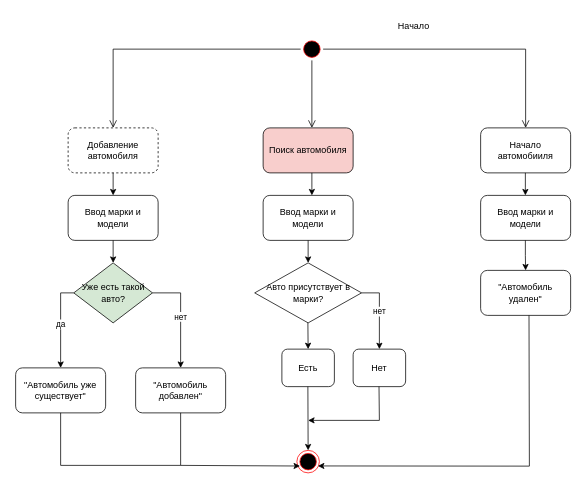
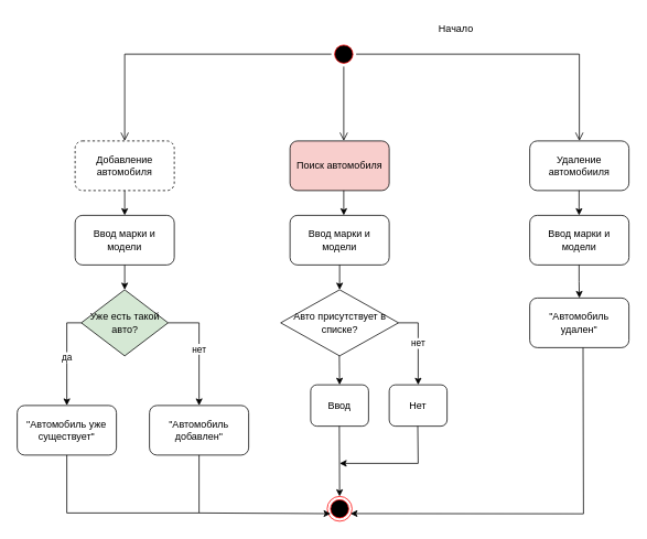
  <mxCell id="0" />
  <mxCell id="1" parent="0" />
  <mxCell id="2" value="" style="ellipse;html=1;shape=endState;fillColor=#000000;strokeColor=#ff0000;" parent="1" vertex="1"><mxGeometry x="395" y="600" width="30" height="30" as="geometry" /></mxCell>
  <mxCell id="3" value="" style="ellipse;html=1;shape=startState;fillColor=#000000;strokeColor=#ff0000;" parent="1" vertex="1"><mxGeometry x="400" y="50" width="30" height="30" as="geometry" /></mxCell>
  <mxCell id="4" value="" style="edgeStyle=orthogonalEdgeStyle;html=1;verticalAlign=bottom;endArrow=open;endSize=8;strokeColor=#000000;rounded=0;entryX=0.5;entryY=0;entryDx=0;entryDy=0;" parent="1" source="3" target="6" edge="1"><mxGeometry relative="1" as="geometry"><mxPoint x="415" y="140" as="targetPoint" /></mxGeometry></mxCell>
  <mxCell id="5" value="Начало" style="text;html=1;align=center;verticalAlign=middle;whiteSpace=wrap;rounded=0;" parent="1" vertex="1"><mxGeometry x="520.5" y="20" width="60" height="30" as="geometry" /></mxCell>
  <mxCell id="6" value="Добавление автомобиля" style="rounded=1;whiteSpace=wrap;html=1;dashed=1;" parent="1" vertex="1"><mxGeometry x="90" y="170" width="120" height="60" as="geometry" /></mxCell>
  <mxCell id="7" value="Уже есть такой авто?" style="rhombus;whiteSpace=wrap;html=1;fillColor=#d5e8d4;" parent="1" vertex="1"><mxGeometry x="97.5" y="350" width="105" height="80" as="geometry" /></mxCell>
  <mxCell id="8" value="&quot;Автомобиль уже существует&quot;" style="rounded=1;whiteSpace=wrap;html=1;" parent="1" vertex="1"><mxGeometry x="20" y="490" width="120" height="60" as="geometry" /></mxCell>
  <mxCell id="9" value="&quot;Автомобиль добавлен&quot;" style="rounded=1;whiteSpace=wrap;html=1;fontStyle=0" parent="1" vertex="1"><mxGeometry x="180" y="490" width="120" height="60" as="geometry" /></mxCell>
  <mxCell id="10" value="Поиск автомобиля" style="rounded=1;whiteSpace=wrap;html=1;fillColor=#f8cecc;" parent="1" vertex="1"><mxGeometry x="350" y="170" width="120" height="60" as="geometry" /></mxCell>
- <mxCell id="11" value="Начало автомобииля" style="rounded=1;whiteSpace=wrap;html=1;" parent="1" vertex="1"><mxGeometry x="640" y="170" width="120" height="60" as="geometry" /></mxCell>
+ <mxCell id="11" value="Удаление автомобииля" style="rounded=1;whiteSpace=wrap;html=1;" parent="1" vertex="1"><mxGeometry x="640" y="170" width="120" height="60" as="geometry" /></mxCell>
  <mxCell id="12" value="" style="edgeStyle=orthogonalEdgeStyle;html=1;verticalAlign=bottom;endArrow=open;endSize=8;strokeColor=#000000;rounded=0;exitX=0.5;exitY=1;exitDx=0;exitDy=0;" parent="1" source="3" edge="1"><mxGeometry relative="1" as="geometry"><mxPoint x="415" y="170" as="targetPoint" /><mxPoint x="410" y="75" as="sourcePoint" /><Array as="points"><mxPoint x="415" y="170" /></Array></mxGeometry></mxCell>
  <mxCell id="13" value="" style="edgeStyle=orthogonalEdgeStyle;html=1;verticalAlign=bottom;endArrow=open;endSize=8;strokeColor=#000000;rounded=0;entryX=0.5;entryY=0;entryDx=0;entryDy=0;exitX=1;exitY=0.5;exitDx=0;exitDy=0;" parent="1" source="3" target="11" edge="1"><mxGeometry relative="1" as="geometry"><mxPoint x="160" y="180" as="targetPoint" /><mxPoint x="410" y="75" as="sourcePoint" /></mxGeometry></mxCell>
  <mxCell id="14" value="Ввод марки и модели" style="rounded=1;whiteSpace=wrap;html=1;" parent="1" vertex="1"><mxGeometry x="90" y="260" width="120" height="60" as="geometry" /></mxCell>
  <mxCell id="15" value="Ввод марки и модели" style="rounded=1;whiteSpace=wrap;html=1;" parent="1" vertex="1"><mxGeometry x="350" y="260" width="120" height="60" as="geometry" /></mxCell>
  <mxCell id="16" value="Ввод марки и модели" style="rounded=1;whiteSpace=wrap;html=1;" parent="1" vertex="1"><mxGeometry x="640" y="260" width="120" height="60" as="geometry" /></mxCell>
  <mxCell id="17" value="&quot;Автомобиль удален&quot;" style="rounded=1;whiteSpace=wrap;html=1;fontStyle=0" parent="1" vertex="1"><mxGeometry x="640" y="360" width="120" height="60" as="geometry" /></mxCell>
- <mxCell id="18" value="Авто присутствует в марки?" style="rhombus;whiteSpace=wrap;html=1;" parent="1" vertex="1"><mxGeometry x="338.75" y="350" width="142.5" height="80" as="geometry" /></mxCell>
+ <mxCell id="18" value="Авто присутствует в списке?" style="rhombus;whiteSpace=wrap;html=1;" parent="1" vertex="1"><mxGeometry x="338.75" y="350" width="142.5" height="80" as="geometry" /></mxCell>
  <mxCell id="19" value="Нет" style="rounded=1;whiteSpace=wrap;html=1;fontStyle=0" parent="1" vertex="1"><mxGeometry x="470" y="465" width="70" height="50" as="geometry" /></mxCell>
- <mxCell id="20" value="Есть" style="rounded=1;whiteSpace=wrap;html=1;fontStyle=0" parent="1" vertex="1"><mxGeometry x="375" y="465" width="70" height="50" as="geometry" /></mxCell>
+ <mxCell id="20" value="Ввод" style="rounded=1;whiteSpace=wrap;html=1;fontStyle=0" parent="1" vertex="1"><mxGeometry x="375" y="465" width="70" height="50" as="geometry" /></mxCell>
  <mxCell id="21" value="" style="endArrow=classic;html=1;rounded=0;exitX=0.5;exitY=1;exitDx=0;exitDy=0;entryX=0.5;entryY=0;entryDx=0;entryDy=0;" parent="1" source="6" target="14" edge="1"><mxGeometry width="50" height="50" relative="1" as="geometry"><mxPoint x="250" y="250" as="sourcePoint" /><mxPoint x="300" y="200" as="targetPoint" /><Array as="points"><mxPoint x="150" y="250" /></Array></mxGeometry></mxCell>
  <mxCell id="22" value="" style="endArrow=classic;html=1;rounded=0;entryX=0.5;entryY=0;entryDx=0;entryDy=0;exitX=0.5;exitY=1;exitDx=0;exitDy=0;" parent="1" source="14" target="7" edge="1"><mxGeometry width="50" height="50" relative="1" as="geometry"><mxPoint x="290" y="410" as="sourcePoint" /><mxPoint x="160" y="270" as="targetPoint" /></mxGeometry></mxCell>
  <mxCell id="23" value="да" style="endArrow=classic;html=1;rounded=0;exitX=0;exitY=0.5;exitDx=0;exitDy=0;entryX=0.5;entryY=0;entryDx=0;entryDy=0;" parent="1" source="7" target="8" edge="1"><mxGeometry width="50" height="50" relative="1" as="geometry"><mxPoint x="70" y="490" as="sourcePoint" /><mxPoint x="120" y="440" as="targetPoint" /><Array as="points"><mxPoint x="80" y="390" /></Array></mxGeometry></mxCell>
  <mxCell id="24" value="нет" style="endArrow=classic;html=1;rounded=0;exitX=1;exitY=0.5;exitDx=0;exitDy=0;entryX=0.5;entryY=0;entryDx=0;entryDy=0;" parent="1" source="7" edge="1"><mxGeometry width="50" height="50" relative="1" as="geometry"><mxPoint x="258" y="390" as="sourcePoint" /><mxPoint x="240" y="490" as="targetPoint" /><Array as="points"><mxPoint x="240" y="390" /></Array></mxGeometry></mxCell>
  <mxCell id="25" value="" style="endArrow=classic;html=1;rounded=0;exitX=0.5;exitY=1;exitDx=0;exitDy=0;entryX=0.5;entryY=0;entryDx=0;entryDy=0;" parent="1" edge="1"><mxGeometry width="50" height="50" relative="1" as="geometry"><mxPoint x="415" y="230" as="sourcePoint" /><mxPoint x="415" y="260" as="targetPoint" /><Array as="points"><mxPoint x="415" y="250" /></Array></mxGeometry></mxCell>
  <mxCell id="26" value="нет" style="endArrow=classic;html=1;rounded=0;exitX=1;exitY=0.5;exitDx=0;exitDy=0;entryX=0.5;entryY=0;entryDx=0;entryDy=0;" parent="1" target="19" edge="1"><mxGeometry width="50" height="50" relative="1" as="geometry"><mxPoint x="481.25" y="390" as="sourcePoint" /><mxPoint x="518.25" y="490" as="targetPoint" /><Array as="points"><mxPoint x="505" y="390" /></Array></mxGeometry></mxCell>
  <mxCell id="27" value="" style="endArrow=classic;html=1;rounded=0;exitX=0.5;exitY=1;exitDx=0;exitDy=0;entryX=0.5;entryY=0;entryDx=0;entryDy=0;" parent="1" source="15" target="18" edge="1"><mxGeometry width="50" height="50" relative="1" as="geometry"><mxPoint x="425" y="240" as="sourcePoint" /><mxPoint x="425" y="270" as="targetPoint" /><Array as="points" /></mxGeometry></mxCell>
  <mxCell id="28" value="" style="endArrow=classic;html=1;rounded=0;exitX=0.5;exitY=1;exitDx=0;exitDy=0;entryX=0.5;entryY=0;entryDx=0;entryDy=0;" parent="1" target="20" edge="1"><mxGeometry width="50" height="50" relative="1" as="geometry"><mxPoint x="409.67" y="430" as="sourcePoint" /><mxPoint x="409.67" y="460" as="targetPoint" /><Array as="points" /></mxGeometry></mxCell>
  <mxCell id="29" value="" style="endArrow=classic;html=1;rounded=0;exitX=0.5;exitY=1;exitDx=0;exitDy=0;entryX=0.5;entryY=0;entryDx=0;entryDy=0;" parent="1" target="2" edge="1"><mxGeometry width="50" height="50" relative="1" as="geometry"><mxPoint x="409.67" y="515" as="sourcePoint" /><mxPoint x="410" y="550" as="targetPoint" /><Array as="points" /></mxGeometry></mxCell>
  <mxCell id="30" value="" style="endArrow=classic;html=1;rounded=0;exitX=0.5;exitY=1;exitDx=0;exitDy=0;" parent="1" edge="1"><mxGeometry width="50" height="50" relative="1" as="geometry"><mxPoint x="504.5" y="515" as="sourcePoint" /><mxPoint x="410" y="560" as="targetPoint" /><Array as="points"><mxPoint x="505" y="560" /></Array></mxGeometry></mxCell>
  <mxCell id="31" value="" style="endArrow=classic;html=1;rounded=0;exitX=0.5;exitY=1;exitDx=0;exitDy=0;entryX=0.139;entryY=0.695;entryDx=0;entryDy=0;entryPerimeter=0;" parent="1" source="9" target="2" edge="1"><mxGeometry width="50" height="50" relative="1" as="geometry"><mxPoint x="334.5" y="575" as="sourcePoint" /><mxPoint x="390" y="620" as="targetPoint" /><Array as="points"><mxPoint x="240" y="620" /></Array></mxGeometry></mxCell>
  <mxCell id="32" value="" style="endArrow=none;html=1;rounded=0;exitX=0.5;exitY=1;exitDx=0;exitDy=0;endFill=0;" parent="1" source="8" edge="1"><mxGeometry width="50" height="50" relative="1" as="geometry"><mxPoint x="202" y="580" as="sourcePoint" /><mxPoint x="240" y="620" as="targetPoint" /><Array as="points"><mxPoint x="80" y="620" /></Array></mxGeometry></mxCell>
  <mxCell id="33" value="" style="endArrow=classic;html=1;rounded=0;exitX=0.5;exitY=1;exitDx=0;exitDy=0;entryX=0.5;entryY=0;entryDx=0;entryDy=0;" parent="1" edge="1"><mxGeometry width="50" height="50" relative="1" as="geometry"><mxPoint x="699.66" y="230" as="sourcePoint" /><mxPoint x="699.66" y="260" as="targetPoint" /><Array as="points"><mxPoint x="699.66" y="250" /></Array></mxGeometry></mxCell>
  <mxCell id="34" value="" style="endArrow=classic;html=1;rounded=0;exitX=0.5;exitY=1;exitDx=0;exitDy=0;entryX=0.5;entryY=0;entryDx=0;entryDy=0;" parent="1" target="17" edge="1"><mxGeometry width="50" height="50" relative="1" as="geometry"><mxPoint x="699.66" y="320" as="sourcePoint" /><mxPoint x="699.66" y="350" as="targetPoint" /><Array as="points"><mxPoint x="699.66" y="340" /></Array></mxGeometry></mxCell>
  <mxCell id="35" value="" style="endArrow=classic;html=1;rounded=0;exitX=0.5;exitY=1;exitDx=0;exitDy=0;entryX=0.936;entryY=0.692;entryDx=0;entryDy=0;entryPerimeter=0;" parent="1" target="2" edge="1"><mxGeometry width="50" height="50" relative="1" as="geometry"><mxPoint x="704.5" y="420" as="sourcePoint" /><mxPoint x="610" y="465" as="targetPoint" /><Array as="points"><mxPoint x="705" y="621" /></Array></mxGeometry></mxCell>
